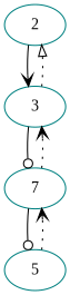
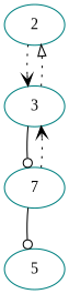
  digraph {
    fontname="Liberation Serif"
    node [color=teal fontname="Liberation Serif"]
    edge [arrowhead=vee fontname="Liberation Serif"]
    2
    3
    n3 [label=7]
    5
-   2 -> 3
+   2 -> 3 [style=dotted]
    3 -> 2 [arrowhead=onormal style=dotted]
    3 -> n3 [arrowhead=odot]
    n3 -> 3 [style=dotted]
    n3 -> 5 [arrowhead=odot]
-   5 -> n3 [style=dotted]
  }
